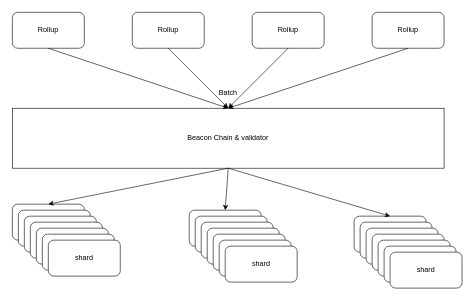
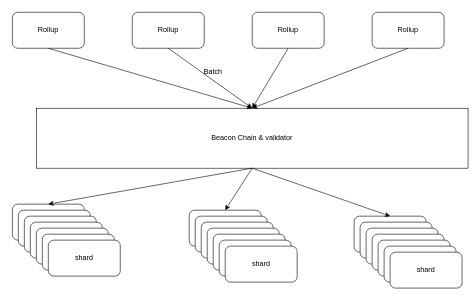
  <mxCell id="0" />
  <mxCell id="1" parent="0" />
  <mxCell id="2" value="Rollup" style="rounded=1;whiteSpace=wrap;html=1;" vertex="1" parent="1"><mxGeometry x="20" y="20" width="120" height="60" as="geometry" /></mxCell>
  <mxCell id="3" value="Rollup" style="rounded=1;whiteSpace=wrap;html=1;" vertex="1" parent="1"><mxGeometry x="220" y="20" width="120" height="60" as="geometry" /></mxCell>
  <mxCell id="4" value="Rollup" style="rounded=1;whiteSpace=wrap;html=1;" vertex="1" parent="1"><mxGeometry x="420" y="20" width="120" height="60" as="geometry" /></mxCell>
  <mxCell id="5" value="Rollup" style="rounded=1;whiteSpace=wrap;html=1;" vertex="1" parent="1"><mxGeometry x="620" y="20" width="120" height="60" as="geometry" /></mxCell>
- <mxCell id="6" value="Beacon Chain &amp;amp; validator" style="rounded=0;whiteSpace=wrap;html=1;" vertex="1" parent="1"><mxGeometry x="20" y="180" width="720" height="100" as="geometry" /></mxCell>
+ <mxCell id="6" value="Beacon Chain &amp;amp; validator" style="rounded=0;whiteSpace=wrap;html=1;" vertex="1" parent="1"><mxGeometry x="60" y="180" width="720" height="100" as="geometry" /></mxCell>
  <mxCell id="7" value="" style="endArrow=classic;html=1;rounded=0;exitX=0.5;exitY=1;exitDx=0;exitDy=0;entryX=0.5;entryY=0;entryDx=0;entryDy=0;" edge="1" parent="1" source="2" target="6"><mxGeometry width="50" height="50" relative="1" as="geometry"><mxPoint x="355" y="310" as="sourcePoint" /><mxPoint x="405" y="260" as="targetPoint" /></mxGeometry></mxCell>
  <mxCell id="8" value="" style="endArrow=classic;html=1;rounded=0;exitX=0.5;exitY=1;exitDx=0;exitDy=0;entryX=0.5;entryY=0;entryDx=0;entryDy=0;" edge="1" parent="1" source="3" target="6"><mxGeometry width="50" height="50" relative="1" as="geometry"><mxPoint x="90" y="90" as="sourcePoint" /><mxPoint x="380" y="140" as="targetPoint" /></mxGeometry></mxCell>
  <mxCell id="9" value="" style="endArrow=classic;html=1;rounded=0;exitX=0.5;exitY=1;exitDx=0;exitDy=0;entryX=0.5;entryY=0;entryDx=0;entryDy=0;" edge="1" parent="1" source="4" target="6"><mxGeometry width="50" height="50" relative="1" as="geometry"><mxPoint x="290" y="90" as="sourcePoint" /><mxPoint x="390" y="150" as="targetPoint" /></mxGeometry></mxCell>
  <mxCell id="10" value="" style="endArrow=classic;html=1;rounded=0;exitX=0.5;exitY=1;exitDx=0;exitDy=0;entryX=0.5;entryY=0;entryDx=0;entryDy=0;" edge="1" parent="1" source="5" target="6"><mxGeometry width="50" height="50" relative="1" as="geometry"><mxPoint x="490" y="90" as="sourcePoint" /><mxPoint x="390" y="150" as="targetPoint" /></mxGeometry></mxCell>
- <mxCell id="11" value="Batch" style="text;html=1;strokeColor=none;fillColor=none;align=center;verticalAlign=middle;whiteSpace=wrap;rounded=0;" vertex="1" parent="1"><mxGeometry x="350" y="140" width="60" height="30" as="geometry" /></mxCell>
+ <mxCell id="11" value="Batch" style="text;html=1;strokeColor=none;fillColor=none;align=center;verticalAlign=middle;whiteSpace=wrap;rounded=0;" vertex="1" parent="1"><mxGeometry x="325" y="105" width="60" height="30" as="geometry" /></mxCell>
  <mxCell id="12" value="shard" style="rounded=1;whiteSpace=wrap;html=1;" vertex="1" parent="1"><mxGeometry x="20" y="340" width="120" height="60" as="geometry" /></mxCell>
  <mxCell id="13" value="shard" style="rounded=1;whiteSpace=wrap;html=1;" vertex="1" parent="1"><mxGeometry x="30" y="350" width="120" height="60" as="geometry" /></mxCell>
  <mxCell id="14" value="shard" style="rounded=1;whiteSpace=wrap;html=1;" vertex="1" parent="1"><mxGeometry x="40" y="360" width="120" height="60" as="geometry" /></mxCell>
  <mxCell id="15" value="shard" style="rounded=1;whiteSpace=wrap;html=1;" vertex="1" parent="1"><mxGeometry x="50" y="370" width="120" height="60" as="geometry" /></mxCell>
  <mxCell id="16" value="shard" style="rounded=1;whiteSpace=wrap;html=1;" vertex="1" parent="1"><mxGeometry x="60" y="380" width="120" height="60" as="geometry" /></mxCell>
  <mxCell id="17" value="shard" style="rounded=1;whiteSpace=wrap;html=1;" vertex="1" parent="1"><mxGeometry x="70" y="390" width="120" height="60" as="geometry" /></mxCell>
  <mxCell id="18" value="shard" style="rounded=1;whiteSpace=wrap;html=1;" vertex="1" parent="1"><mxGeometry x="80" y="400" width="120" height="60" as="geometry" /></mxCell>
  <mxCell id="19" value="shard" style="rounded=1;whiteSpace=wrap;html=1;" vertex="1" parent="1"><mxGeometry x="315" y="350" width="120" height="60" as="geometry" /></mxCell>
  <mxCell id="20" value="shard" style="rounded=1;whiteSpace=wrap;html=1;" vertex="1" parent="1"><mxGeometry x="325" y="360" width="120" height="60" as="geometry" /></mxCell>
  <mxCell id="21" value="shard" style="rounded=1;whiteSpace=wrap;html=1;" vertex="1" parent="1"><mxGeometry x="335" y="370" width="120" height="60" as="geometry" /></mxCell>
  <mxCell id="22" value="shard" style="rounded=1;whiteSpace=wrap;html=1;" vertex="1" parent="1"><mxGeometry x="345" y="380" width="120" height="60" as="geometry" /></mxCell>
  <mxCell id="23" value="shard" style="rounded=1;whiteSpace=wrap;html=1;" vertex="1" parent="1"><mxGeometry x="355" y="390" width="120" height="60" as="geometry" /></mxCell>
  <mxCell id="24" value="shard" style="rounded=1;whiteSpace=wrap;html=1;" vertex="1" parent="1"><mxGeometry x="365" y="400" width="120" height="60" as="geometry" /></mxCell>
  <mxCell id="25" value="shard" style="rounded=1;whiteSpace=wrap;html=1;" vertex="1" parent="1"><mxGeometry x="375" y="410" width="120" height="60" as="geometry" /></mxCell>
  <mxCell id="26" value="shard" style="rounded=1;whiteSpace=wrap;html=1;" vertex="1" parent="1"><mxGeometry x="590" y="360" width="120" height="60" as="geometry" /></mxCell>
  <mxCell id="27" value="shard" style="rounded=1;whiteSpace=wrap;html=1;" vertex="1" parent="1"><mxGeometry x="600" y="370" width="120" height="60" as="geometry" /></mxCell>
  <mxCell id="28" value="shard" style="rounded=1;whiteSpace=wrap;html=1;" vertex="1" parent="1"><mxGeometry x="610" y="380" width="120" height="60" as="geometry" /></mxCell>
  <mxCell id="29" value="shard" style="rounded=1;whiteSpace=wrap;html=1;" vertex="1" parent="1"><mxGeometry x="620" y="390" width="120" height="60" as="geometry" /></mxCell>
  <mxCell id="30" value="shard" style="rounded=1;whiteSpace=wrap;html=1;" vertex="1" parent="1"><mxGeometry x="630" y="400" width="120" height="60" as="geometry" /></mxCell>
  <mxCell id="31" value="shard" style="rounded=1;whiteSpace=wrap;html=1;" vertex="1" parent="1"><mxGeometry x="640" y="410" width="120" height="60" as="geometry" /></mxCell>
  <mxCell id="32" value="shard" style="rounded=1;whiteSpace=wrap;html=1;" vertex="1" parent="1"><mxGeometry x="650" y="420" width="120" height="60" as="geometry" /></mxCell>
  <mxCell id="33" value="" style="endArrow=classic;html=1;rounded=0;exitX=0.5;exitY=1;exitDx=0;exitDy=0;entryX=0.5;entryY=0;entryDx=0;entryDy=0;" edge="1" parent="1" source="6" target="12"><mxGeometry width="50" height="50" relative="1" as="geometry"><mxPoint x="380" y="270" as="sourcePoint" /><mxPoint x="430" y="220" as="targetPoint" /></mxGeometry></mxCell>
  <mxCell id="34" value="" style="endArrow=classic;html=1;rounded=0;exitX=0.5;exitY=1;exitDx=0;exitDy=0;entryX=0.5;entryY=0;entryDx=0;entryDy=0;" edge="1" parent="1" source="6" target="19"><mxGeometry width="50" height="50" relative="1" as="geometry"><mxPoint x="390" y="290" as="sourcePoint" /><mxPoint x="90" y="350" as="targetPoint" /></mxGeometry></mxCell>
  <mxCell id="35" value="" style="endArrow=classic;html=1;rounded=0;exitX=0.5;exitY=1;exitDx=0;exitDy=0;entryX=0.5;entryY=0;entryDx=0;entryDy=0;" edge="1" parent="1" source="6" target="26"><mxGeometry width="50" height="50" relative="1" as="geometry"><mxPoint x="390" y="290" as="sourcePoint" /><mxPoint x="385" y="360" as="targetPoint" /></mxGeometry></mxCell>
